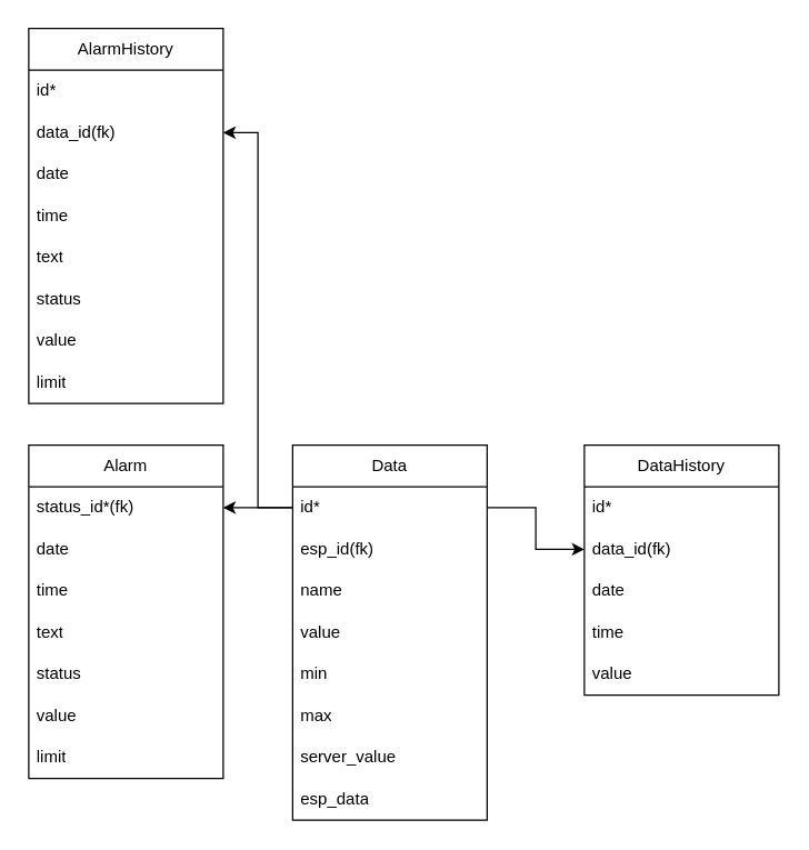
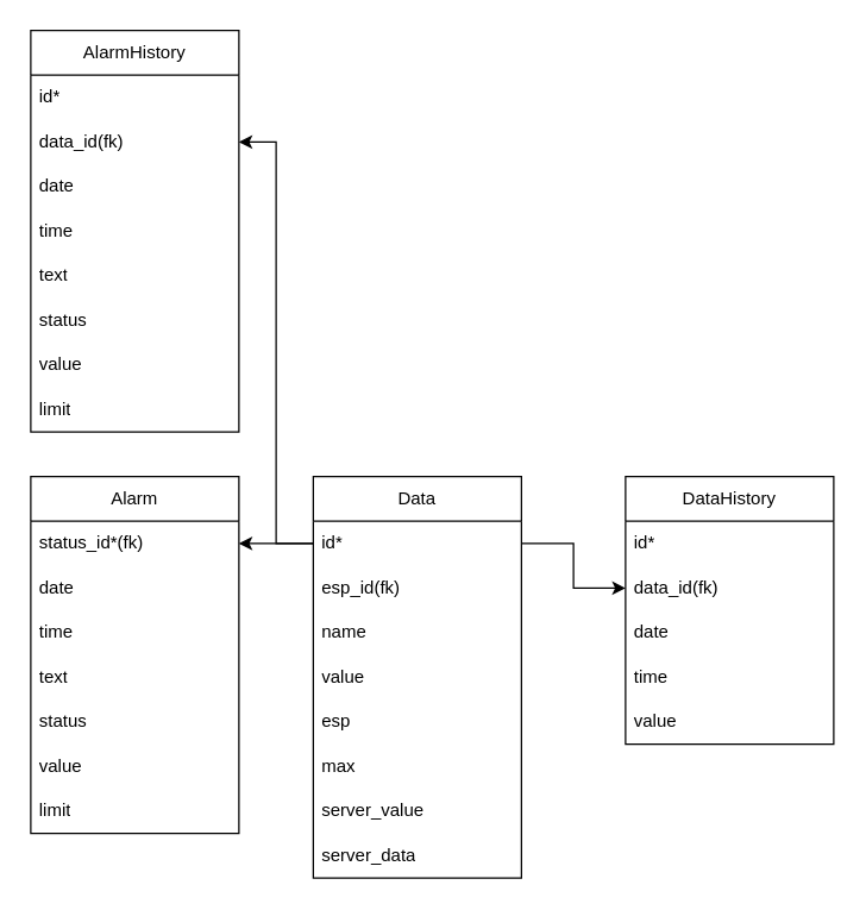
  <mxCell id="0" />
  <mxCell id="1" parent="0" />
  <mxCell id="2" value="Data" style="swimlane;fontStyle=0;childLayout=stackLayout;horizontal=1;startSize=30;horizontalStack=0;resizeParent=1;resizeParentMax=0;resizeLast=0;collapsible=1;marginBottom=0;whiteSpace=wrap;html=1;" vertex="1" parent="1"><mxGeometry x="210" y="320" width="140" height="270" as="geometry" /></mxCell>
  <mxCell id="3" value="id*" style="text;strokeColor=none;fillColor=none;align=left;verticalAlign=middle;spacingLeft=4;spacingRight=4;overflow=hidden;points=[[0,0.5],[1,0.5]];portConstraint=eastwest;rotatable=0;whiteSpace=wrap;html=1;" vertex="1" parent="2"><mxGeometry y="30" width="140" height="30" as="geometry" /></mxCell>
  <mxCell id="4" value="esp_id(fk)" style="text;strokeColor=none;fillColor=none;align=left;verticalAlign=middle;spacingLeft=4;spacingRight=4;overflow=hidden;points=[[0,0.5],[1,0.5]];portConstraint=eastwest;rotatable=0;whiteSpace=wrap;html=1;" vertex="1" parent="2"><mxGeometry y="60" width="140" height="30" as="geometry" /></mxCell>
  <mxCell id="5" value="name" style="text;strokeColor=none;fillColor=none;align=left;verticalAlign=middle;spacingLeft=4;spacingRight=4;overflow=hidden;points=[[0,0.5],[1,0.5]];portConstraint=eastwest;rotatable=0;whiteSpace=wrap;html=1;" vertex="1" parent="2"><mxGeometry y="90" width="140" height="30" as="geometry" /></mxCell>
  <mxCell id="6" value="value" style="text;strokeColor=none;fillColor=none;align=left;verticalAlign=middle;spacingLeft=4;spacingRight=4;overflow=hidden;points=[[0,0.5],[1,0.5]];portConstraint=eastwest;rotatable=0;whiteSpace=wrap;html=1;" vertex="1" parent="2"><mxGeometry y="120" width="140" height="30" as="geometry" /></mxCell>
- <mxCell id="7" value="min" style="text;strokeColor=none;fillColor=none;align=left;verticalAlign=middle;spacingLeft=4;spacingRight=4;overflow=hidden;points=[[0,0.5],[1,0.5]];portConstraint=eastwest;rotatable=0;whiteSpace=wrap;html=1;" vertex="1" parent="2"><mxGeometry y="150" width="140" height="30" as="geometry" /></mxCell>
+ <mxCell id="7" value="esp" style="text;strokeColor=none;fillColor=none;align=left;verticalAlign=middle;spacingLeft=4;spacingRight=4;overflow=hidden;points=[[0,0.5],[1,0.5]];portConstraint=eastwest;rotatable=0;whiteSpace=wrap;html=1;" vertex="1" parent="2"><mxGeometry y="150" width="140" height="30" as="geometry" /></mxCell>
  <mxCell id="8" value="max" style="text;strokeColor=none;fillColor=none;align=left;verticalAlign=middle;spacingLeft=4;spacingRight=4;overflow=hidden;points=[[0,0.5],[1,0.5]];portConstraint=eastwest;rotatable=0;whiteSpace=wrap;html=1;" vertex="1" parent="2"><mxGeometry y="180" width="140" height="30" as="geometry" /></mxCell>
  <mxCell id="9" value="server_value" style="text;strokeColor=none;fillColor=none;align=left;verticalAlign=middle;spacingLeft=4;spacingRight=4;overflow=hidden;points=[[0,0.5],[1,0.5]];portConstraint=eastwest;rotatable=0;whiteSpace=wrap;html=1;" vertex="1" parent="2"><mxGeometry y="210" width="140" height="30" as="geometry" /></mxCell>
- <mxCell id="10" value="esp_data" style="text;strokeColor=none;fillColor=none;align=left;verticalAlign=middle;spacingLeft=4;spacingRight=4;overflow=hidden;points=[[0,0.5],[1,0.5]];portConstraint=eastwest;rotatable=0;whiteSpace=wrap;html=1;" vertex="1" parent="2"><mxGeometry y="240" width="140" height="30" as="geometry" /></mxCell>
+ <mxCell id="10" value="server_data" style="text;strokeColor=none;fillColor=none;align=left;verticalAlign=middle;spacingLeft=4;spacingRight=4;overflow=hidden;points=[[0,0.5],[1,0.5]];portConstraint=eastwest;rotatable=0;whiteSpace=wrap;html=1;" vertex="1" parent="2"><mxGeometry y="240" width="140" height="30" as="geometry" /></mxCell>
  <mxCell id="11" value="DataHistory" style="swimlane;fontStyle=0;childLayout=stackLayout;horizontal=1;startSize=30;horizontalStack=0;resizeParent=1;resizeParentMax=0;resizeLast=0;collapsible=1;marginBottom=0;whiteSpace=wrap;html=1;" vertex="1" parent="1"><mxGeometry x="420" y="320" width="140" height="180" as="geometry" /></mxCell>
  <mxCell id="12" value="id*" style="text;strokeColor=none;fillColor=none;align=left;verticalAlign=middle;spacingLeft=4;spacingRight=4;overflow=hidden;points=[[0,0.5],[1,0.5]];portConstraint=eastwest;rotatable=0;whiteSpace=wrap;html=1;" vertex="1" parent="11"><mxGeometry y="30" width="140" height="30" as="geometry" /></mxCell>
  <mxCell id="13" value="data_id(fk)" style="text;strokeColor=none;fillColor=none;align=left;verticalAlign=middle;spacingLeft=4;spacingRight=4;overflow=hidden;points=[[0,0.5],[1,0.5]];portConstraint=eastwest;rotatable=0;whiteSpace=wrap;html=1;" vertex="1" parent="11"><mxGeometry y="60" width="140" height="30" as="geometry" /></mxCell>
  <mxCell id="14" value="date" style="text;strokeColor=none;fillColor=none;align=left;verticalAlign=middle;spacingLeft=4;spacingRight=4;overflow=hidden;points=[[0,0.5],[1,0.5]];portConstraint=eastwest;rotatable=0;whiteSpace=wrap;html=1;" vertex="1" parent="11"><mxGeometry y="90" width="140" height="30" as="geometry" /></mxCell>
  <mxCell id="15" value="time" style="text;strokeColor=none;fillColor=none;align=left;verticalAlign=middle;spacingLeft=4;spacingRight=4;overflow=hidden;points=[[0,0.5],[1,0.5]];portConstraint=eastwest;rotatable=0;whiteSpace=wrap;html=1;" vertex="1" parent="11"><mxGeometry y="120" width="140" height="30" as="geometry" /></mxCell>
  <mxCell id="16" value="value" style="text;strokeColor=none;fillColor=none;align=left;verticalAlign=middle;spacingLeft=4;spacingRight=4;overflow=hidden;points=[[0,0.5],[1,0.5]];portConstraint=eastwest;rotatable=0;whiteSpace=wrap;html=1;" vertex="1" parent="11"><mxGeometry y="150" width="140" height="30" as="geometry" /></mxCell>
  <mxCell id="17" style="edgeStyle=orthogonalEdgeStyle;rounded=0;orthogonalLoop=1;jettySize=auto;html=1;" edge="1" parent="1" source="3" target="13"><mxGeometry relative="1" as="geometry" /></mxCell>
  <mxCell id="18" value="Alarm" style="swimlane;fontStyle=0;childLayout=stackLayout;horizontal=1;startSize=30;horizontalStack=0;resizeParent=1;resizeParentMax=0;resizeLast=0;collapsible=1;marginBottom=0;whiteSpace=wrap;html=1;" vertex="1" parent="1"><mxGeometry x="20" y="320" width="140" height="240" as="geometry" /></mxCell>
  <mxCell id="19" value="status_id*(fk)" style="text;strokeColor=none;fillColor=none;align=left;verticalAlign=middle;spacingLeft=4;spacingRight=4;overflow=hidden;points=[[0,0.5],[1,0.5]];portConstraint=eastwest;rotatable=0;whiteSpace=wrap;html=1;" vertex="1" parent="18"><mxGeometry y="30" width="140" height="30" as="geometry" /></mxCell>
  <mxCell id="20" value="date" style="text;strokeColor=none;fillColor=none;align=left;verticalAlign=middle;spacingLeft=4;spacingRight=4;overflow=hidden;points=[[0,0.5],[1,0.5]];portConstraint=eastwest;rotatable=0;whiteSpace=wrap;html=1;" vertex="1" parent="18"><mxGeometry y="60" width="140" height="30" as="geometry" /></mxCell>
  <mxCell id="21" value="time" style="text;strokeColor=none;fillColor=none;align=left;verticalAlign=middle;spacingLeft=4;spacingRight=4;overflow=hidden;points=[[0,0.5],[1,0.5]];portConstraint=eastwest;rotatable=0;whiteSpace=wrap;html=1;" vertex="1" parent="18"><mxGeometry y="90" width="140" height="30" as="geometry" /></mxCell>
  <mxCell id="22" value="text" style="text;strokeColor=none;fillColor=none;align=left;verticalAlign=middle;spacingLeft=4;spacingRight=4;overflow=hidden;points=[[0,0.5],[1,0.5]];portConstraint=eastwest;rotatable=0;whiteSpace=wrap;html=1;" vertex="1" parent="18"><mxGeometry y="120" width="140" height="30" as="geometry" /></mxCell>
  <mxCell id="23" value="status" style="text;strokeColor=none;fillColor=none;align=left;verticalAlign=middle;spacingLeft=4;spacingRight=4;overflow=hidden;points=[[0,0.5],[1,0.5]];portConstraint=eastwest;rotatable=0;whiteSpace=wrap;html=1;" vertex="1" parent="18"><mxGeometry y="150" width="140" height="30" as="geometry" /></mxCell>
  <mxCell id="24" value="value" style="text;strokeColor=none;fillColor=none;align=left;verticalAlign=middle;spacingLeft=4;spacingRight=4;overflow=hidden;points=[[0,0.5],[1,0.5]];portConstraint=eastwest;rotatable=0;whiteSpace=wrap;html=1;" vertex="1" parent="18"><mxGeometry y="180" width="140" height="30" as="geometry" /></mxCell>
  <mxCell id="25" value="limit" style="text;strokeColor=none;fillColor=none;align=left;verticalAlign=middle;spacingLeft=4;spacingRight=4;overflow=hidden;points=[[0,0.5],[1,0.5]];portConstraint=eastwest;rotatable=0;whiteSpace=wrap;html=1;" vertex="1" parent="18"><mxGeometry y="210" width="140" height="30" as="geometry" /></mxCell>
  <mxCell id="26" style="edgeStyle=orthogonalEdgeStyle;rounded=0;orthogonalLoop=1;jettySize=auto;html=1;exitX=0;exitY=0.5;exitDx=0;exitDy=0;entryX=1;entryY=0.5;entryDx=0;entryDy=0;" edge="1" parent="1" source="3" target="19"><mxGeometry relative="1" as="geometry" /></mxCell>
  <mxCell id="27" value="AlarmHistory" style="swimlane;fontStyle=0;childLayout=stackLayout;horizontal=1;startSize=30;horizontalStack=0;resizeParent=1;resizeParentMax=0;resizeLast=0;collapsible=1;marginBottom=0;whiteSpace=wrap;html=1;" vertex="1" parent="1"><mxGeometry x="20" y="20" width="140" height="270" as="geometry" /></mxCell>
  <mxCell id="28" value="id*" style="text;strokeColor=none;fillColor=none;align=left;verticalAlign=middle;spacingLeft=4;spacingRight=4;overflow=hidden;points=[[0,0.5],[1,0.5]];portConstraint=eastwest;rotatable=0;whiteSpace=wrap;html=1;" vertex="1" parent="27"><mxGeometry y="30" width="140" height="30" as="geometry" /></mxCell>
  <mxCell id="29" value="data_id(fk)" style="text;strokeColor=none;fillColor=none;align=left;verticalAlign=middle;spacingLeft=4;spacingRight=4;overflow=hidden;points=[[0,0.5],[1,0.5]];portConstraint=eastwest;rotatable=0;whiteSpace=wrap;html=1;" vertex="1" parent="27"><mxGeometry y="60" width="140" height="30" as="geometry" /></mxCell>
  <mxCell id="30" value="date" style="text;strokeColor=none;fillColor=none;align=left;verticalAlign=middle;spacingLeft=4;spacingRight=4;overflow=hidden;points=[[0,0.5],[1,0.5]];portConstraint=eastwest;rotatable=0;whiteSpace=wrap;html=1;" vertex="1" parent="27"><mxGeometry y="90" width="140" height="30" as="geometry" /></mxCell>
  <mxCell id="31" value="time" style="text;strokeColor=none;fillColor=none;align=left;verticalAlign=middle;spacingLeft=4;spacingRight=4;overflow=hidden;points=[[0,0.5],[1,0.5]];portConstraint=eastwest;rotatable=0;whiteSpace=wrap;html=1;" vertex="1" parent="27"><mxGeometry y="120" width="140" height="30" as="geometry" /></mxCell>
  <mxCell id="32" value="text" style="text;strokeColor=none;fillColor=none;align=left;verticalAlign=middle;spacingLeft=4;spacingRight=4;overflow=hidden;points=[[0,0.5],[1,0.5]];portConstraint=eastwest;rotatable=0;whiteSpace=wrap;html=1;" vertex="1" parent="27"><mxGeometry y="150" width="140" height="30" as="geometry" /></mxCell>
  <mxCell id="33" value="status" style="text;strokeColor=none;fillColor=none;align=left;verticalAlign=middle;spacingLeft=4;spacingRight=4;overflow=hidden;points=[[0,0.5],[1,0.5]];portConstraint=eastwest;rotatable=0;whiteSpace=wrap;html=1;" vertex="1" parent="27"><mxGeometry y="180" width="140" height="30" as="geometry" /></mxCell>
  <mxCell id="34" value="value" style="text;strokeColor=none;fillColor=none;align=left;verticalAlign=middle;spacingLeft=4;spacingRight=4;overflow=hidden;points=[[0,0.5],[1,0.5]];portConstraint=eastwest;rotatable=0;whiteSpace=wrap;html=1;" vertex="1" parent="27"><mxGeometry y="210" width="140" height="30" as="geometry" /></mxCell>
  <mxCell id="35" value="limit" style="text;strokeColor=none;fillColor=none;align=left;verticalAlign=middle;spacingLeft=4;spacingRight=4;overflow=hidden;points=[[0,0.5],[1,0.5]];portConstraint=eastwest;rotatable=0;whiteSpace=wrap;html=1;" vertex="1" parent="27"><mxGeometry y="240" width="140" height="30" as="geometry" /></mxCell>
  <mxCell id="36" style="edgeStyle=orthogonalEdgeStyle;rounded=0;orthogonalLoop=1;jettySize=auto;html=1;exitX=0;exitY=0.5;exitDx=0;exitDy=0;entryX=1;entryY=0.5;entryDx=0;entryDy=0;" edge="1" parent="1" source="3" target="29"><mxGeometry relative="1" as="geometry" /></mxCell>
